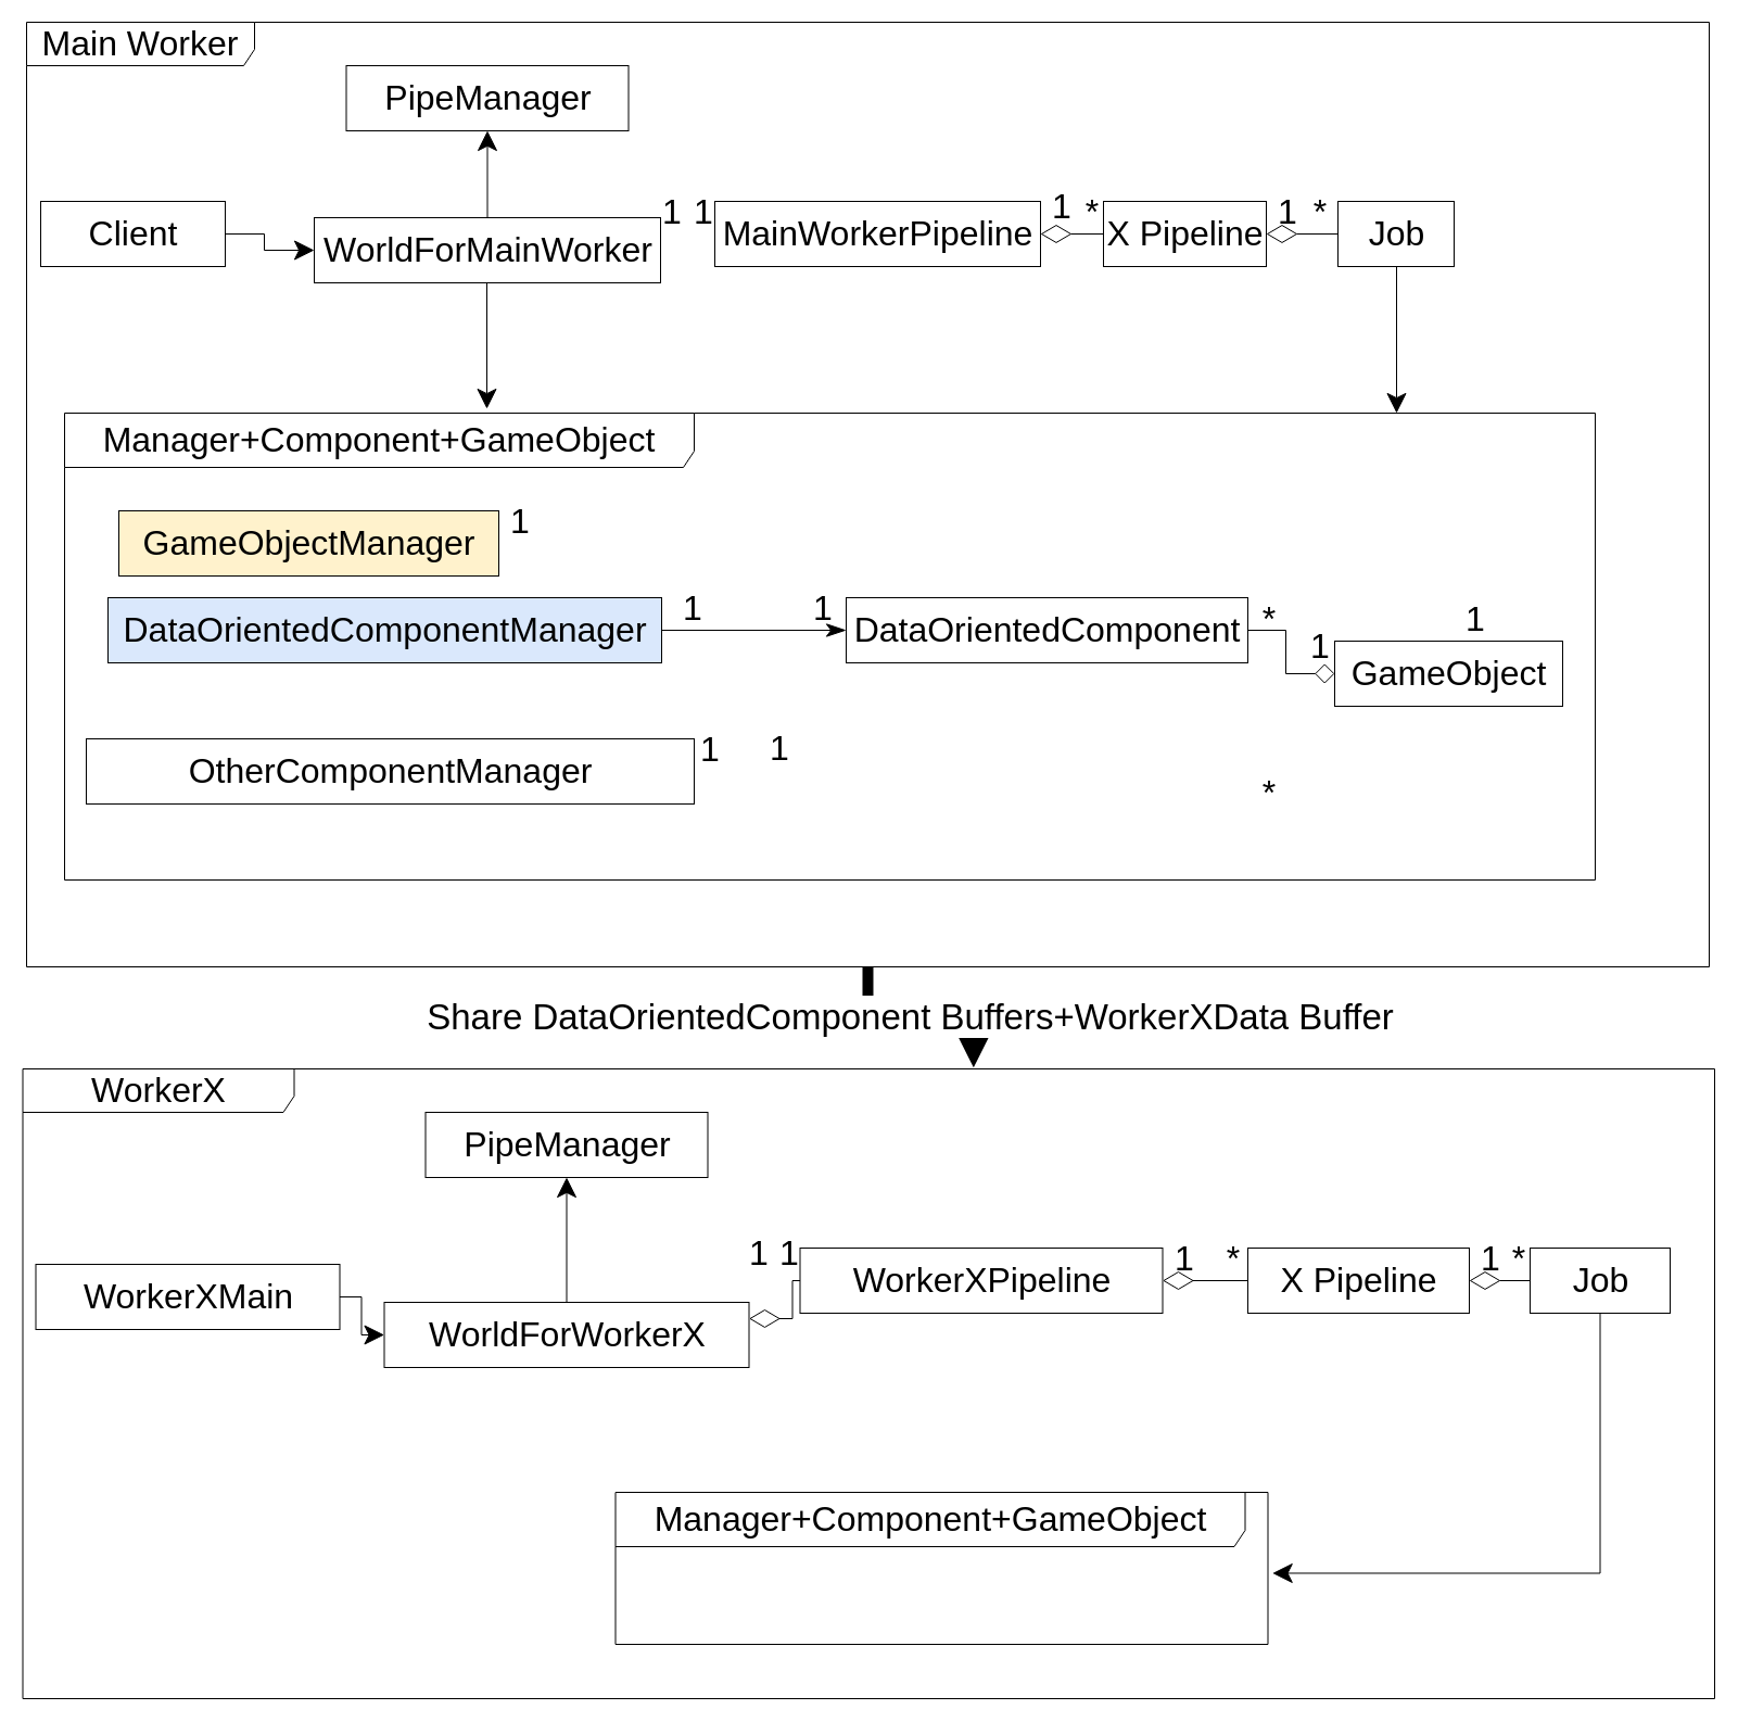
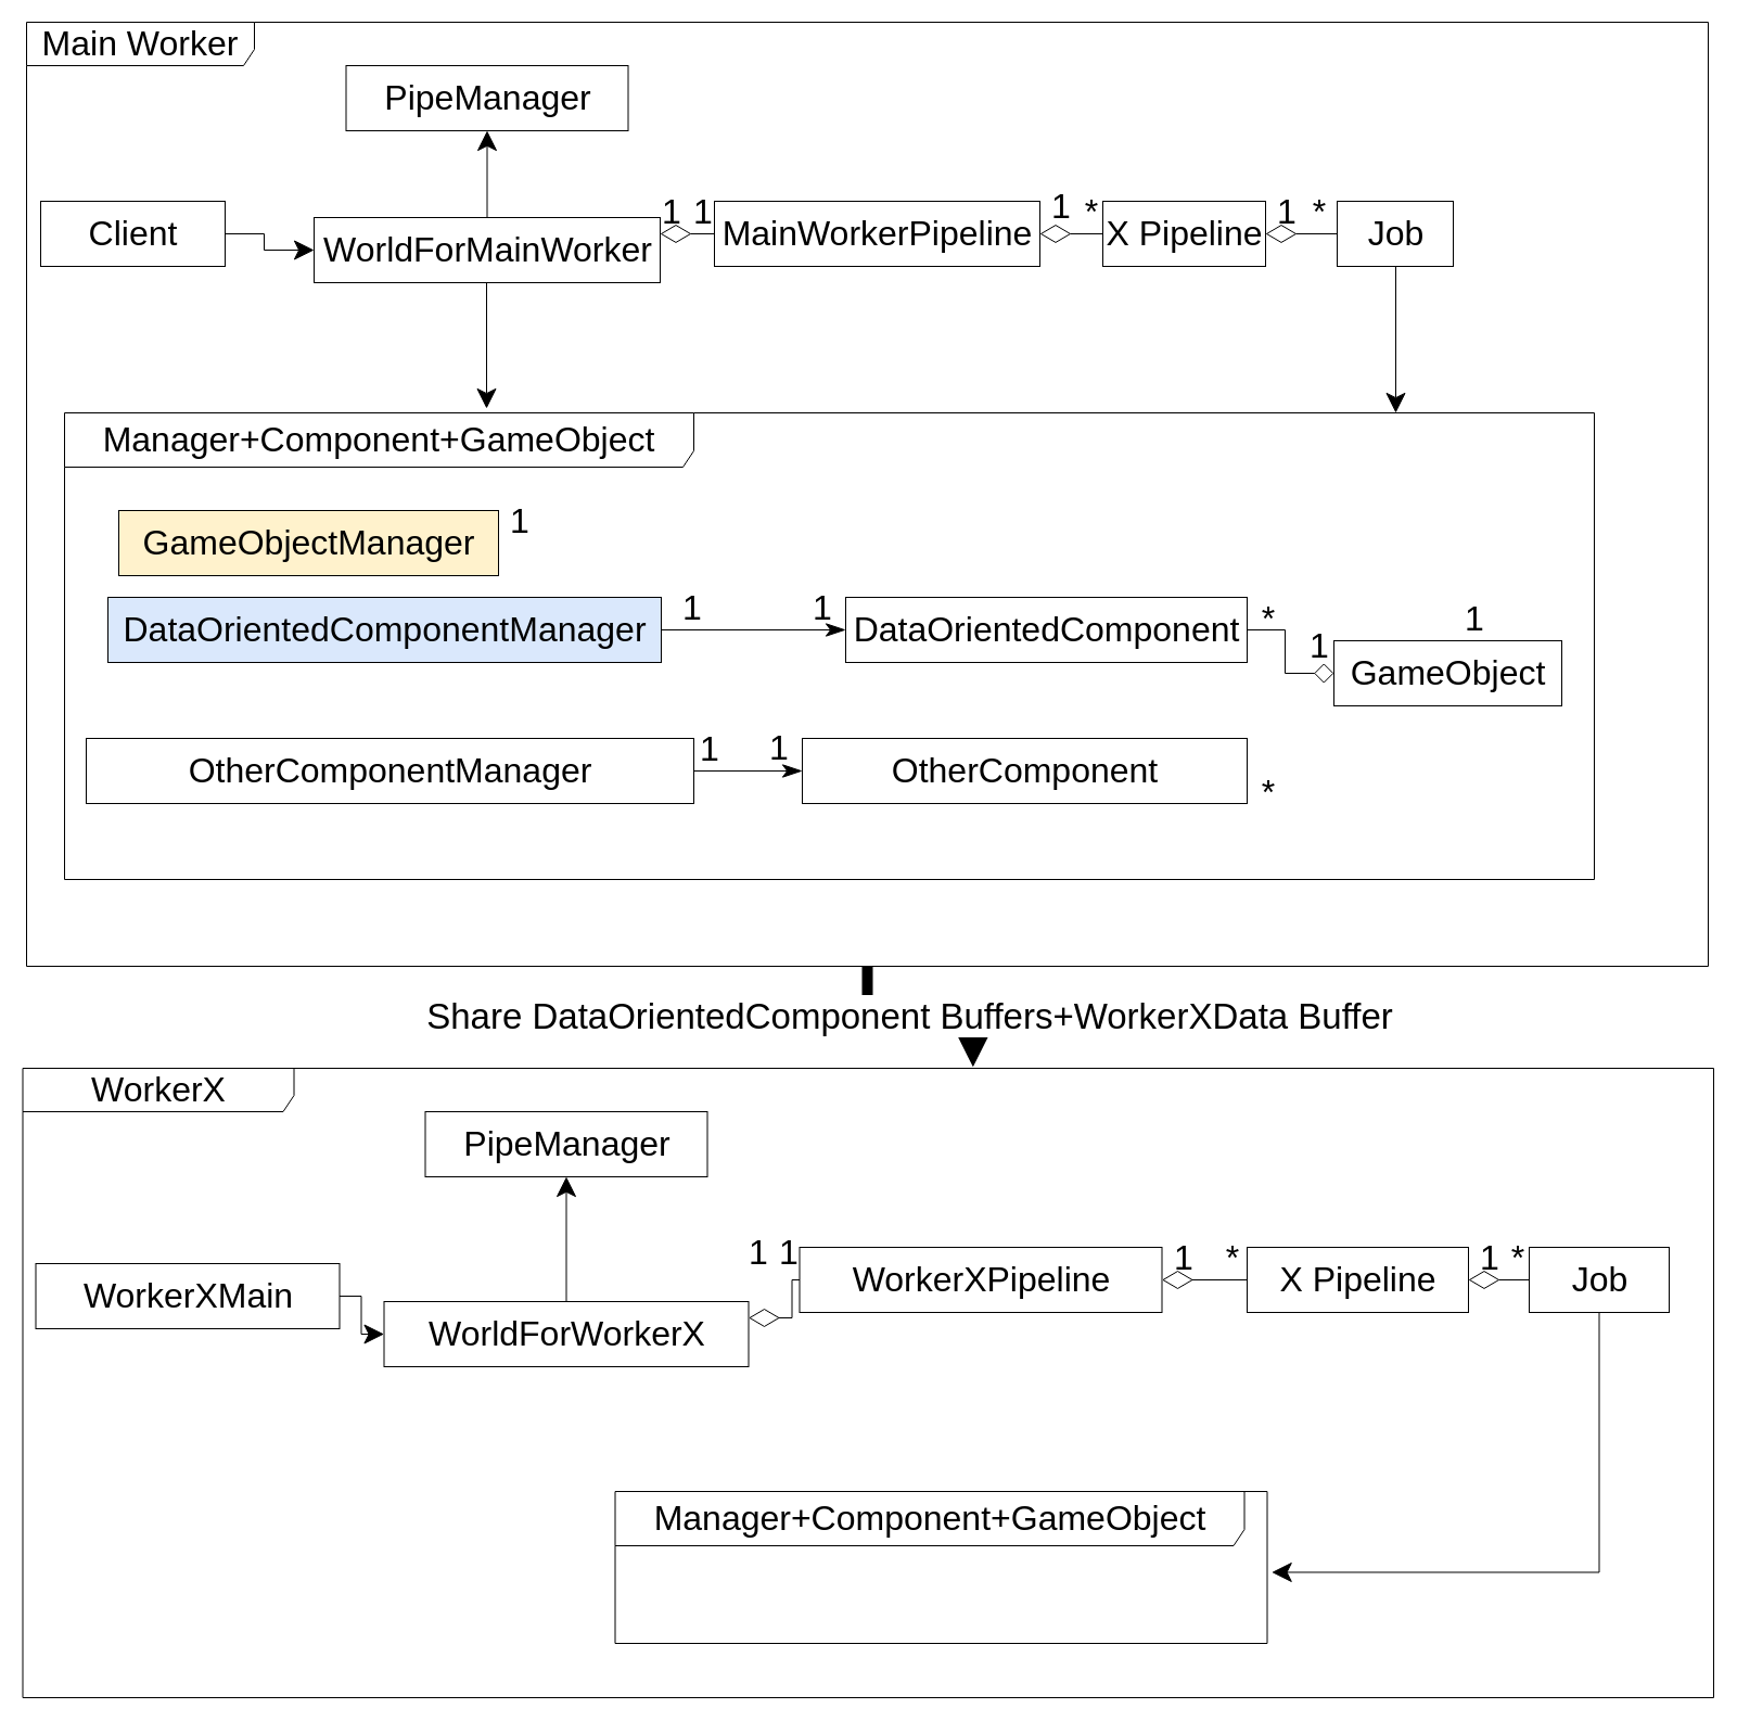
  <mxCell id="0" />
  <mxCell id="1" parent="0" />
  <mxCell id="2" style="edgeStyle=orthogonalEdgeStyle;rounded=0;orthogonalLoop=1;jettySize=auto;html=1;entryX=0.562;entryY=-0.002;entryDx=0;entryDy=0;entryPerimeter=0;startSize=16;endSize=16;strokeWidth=10;" parent="1" source="4" target="14" edge="1"><mxGeometry relative="1" as="geometry" /></mxCell>
  <mxCell id="3" value="&lt;font style=&quot;font-size: 33px&quot;&gt;Share DataOrientedComponent Buffers+WorkerXData Buffer&lt;/font&gt;" style="edgeLabel;html=1;align=center;verticalAlign=middle;resizable=0;points=[];" parent="2" vertex="1" connectable="0"><mxGeometry x="-0.168" y="-7" relative="1" as="geometry"><mxPoint x="1" y="-4" as="offset" /></mxGeometry></mxCell>
  <mxCell id="4" value="Main Worker" style="shape=umlFrame;whiteSpace=wrap;html=1;width=210;height=40;fontSize=32;" parent="1" vertex="1"><mxGeometry x="24" y="20" width="1550" height="870" as="geometry" /></mxCell>
  <mxCell id="5" value="" style="edgeStyle=orthogonalEdgeStyle;rounded=0;orthogonalLoop=1;jettySize=auto;html=1;endSize=16;startSize=16;" parent="1" source="6" target="10" edge="1"><mxGeometry relative="1" as="geometry" /></mxCell>
  <mxCell id="6" value="Client" style="html=1;fontSize=32;" parent="1" vertex="1"><mxGeometry x="37" y="185" width="170" height="60" as="geometry" /></mxCell>
  <mxCell id="7" value="" style="edgeStyle=orthogonalEdgeStyle;rounded=0;orthogonalLoop=1;jettySize=auto;html=1;endSize=16;startSize=16;" parent="1" source="10" target="11" edge="1"><mxGeometry relative="1" as="geometry" /></mxCell>
+ <mxCell id="8" value="" style="edgeStyle=orthogonalEdgeStyle;rounded=0;orthogonalLoop=1;jettySize=auto;html=1;endSize=26;startSize=26;startArrow=diamondThin;startFill=0;endArrow=none;endFill=0;exitX=1;exitY=0.25;exitDx=0;exitDy=0;" parent="1" source="10" target="13" edge="1"><mxGeometry relative="1" as="geometry" /></mxCell>
  <mxCell id="9" style="edgeStyle=orthogonalEdgeStyle;rounded=0;orthogonalLoop=1;jettySize=auto;html=1;endSize=16;startSize=16;" parent="1" source="10" edge="1"><mxGeometry relative="1" as="geometry"><mxPoint x="448" y="376" as="targetPoint" /></mxGeometry></mxCell>
  <mxCell id="10" value="WorldForMainWorker" style="html=1;fontSize=32;" parent="1" vertex="1"><mxGeometry x="289" y="200" width="319" height="60" as="geometry" /></mxCell>
  <mxCell id="11" value="PipeManager" style="html=1;fontSize=32;" parent="1" vertex="1"><mxGeometry x="318.5" y="60" width="260" height="60" as="geometry" /></mxCell>
  <mxCell id="12" style="edgeStyle=orthogonalEdgeStyle;rounded=0;orthogonalLoop=1;jettySize=auto;html=1;startSize=26;endSize=26;startArrow=diamondThin;startFill=0;endArrow=none;endFill=0;" edge="1" parent="1" source="13" target="52"><mxGeometry relative="1" as="geometry" /></mxCell>
  <mxCell id="13" value="MainWorkerPipeline" style="html=1;fontSize=32;" parent="1" vertex="1"><mxGeometry x="658" y="185" width="300" height="60" as="geometry" /></mxCell>
  <mxCell id="14" value="WorkerX" style="shape=umlFrame;whiteSpace=wrap;html=1;width=250;height=40;fontSize=32;" parent="1" vertex="1"><mxGeometry x="20.5" y="984" width="1558.5" height="580" as="geometry" /></mxCell>
  <mxCell id="15" value="&lt;font style=&quot;font-size: 32px&quot;&gt;Manager+&lt;/font&gt;Component+GameObject" style="shape=umlFrame;whiteSpace=wrap;html=1;width=580;height=50;fontSize=32;" parent="1" vertex="1"><mxGeometry x="566.5" y="1374" width="601" height="140" as="geometry" /></mxCell>
  <mxCell id="16" value="" style="edgeStyle=orthogonalEdgeStyle;rounded=0;orthogonalLoop=1;jettySize=auto;html=1;endSize=16;startSize=16;" parent="1" source="17" target="20" edge="1"><mxGeometry relative="1" as="geometry" /></mxCell>
  <mxCell id="17" value="WorkerXMain" style="html=1;fontSize=32;" parent="1" vertex="1"><mxGeometry x="32.5" y="1164" width="280" height="60" as="geometry" /></mxCell>
  <mxCell id="18" value="" style="edgeStyle=orthogonalEdgeStyle;rounded=0;orthogonalLoop=1;jettySize=auto;html=1;endSize=16;startSize=16;" parent="1" source="20" target="21" edge="1"><mxGeometry relative="1" as="geometry" /></mxCell>
  <mxCell id="19" value="" style="edgeStyle=orthogonalEdgeStyle;rounded=0;orthogonalLoop=1;jettySize=auto;html=1;endSize=26;startSize=26;startArrow=diamondThin;startFill=0;endArrow=none;endFill=0;exitX=1;exitY=0.25;exitDx=0;exitDy=0;" parent="1" source="20" target="23" edge="1"><mxGeometry relative="1" as="geometry" /></mxCell>
  <mxCell id="20" value="WorldForWorkerX" style="html=1;fontSize=32;" parent="1" vertex="1"><mxGeometry x="353.5" y="1199" width="336" height="60" as="geometry" /></mxCell>
  <mxCell id="21" value="PipeManager" style="html=1;fontSize=32;" parent="1" vertex="1"><mxGeometry x="391.5" y="1024" width="260" height="60" as="geometry" /></mxCell>
  <mxCell id="22" style="edgeStyle=orthogonalEdgeStyle;rounded=0;orthogonalLoop=1;jettySize=auto;html=1;entryX=0;entryY=0.5;entryDx=0;entryDy=0;startArrow=diamondThin;startFill=0;endArrow=none;endFill=0;startSize=26;endSize=26;" edge="1" parent="1" source="23" target="55"><mxGeometry relative="1" as="geometry" /></mxCell>
  <mxCell id="23" value="WorkerXPipeline" style="html=1;fontSize=32;" parent="1" vertex="1"><mxGeometry x="736.5" y="1149" width="334" height="60" as="geometry" /></mxCell>
  <mxCell id="24" style="edgeStyle=orthogonalEdgeStyle;rounded=0;orthogonalLoop=1;jettySize=auto;html=1;entryX=1.007;entryY=0.532;entryDx=0;entryDy=0;entryPerimeter=0;startSize=16;endSize=16;strokeWidth=1;exitX=0.5;exitY=1;exitDx=0;exitDy=0;" parent="1" source="56" target="15" edge="1"><mxGeometry relative="1" as="geometry"><Array as="points"><mxPoint x="1474" y="1449" /></Array><mxPoint x="1300.5" y="1144" as="sourcePoint" /></mxGeometry></mxCell>
  <mxCell id="25" value="&lt;font style=&quot;font-size: 32px&quot;&gt;Manager+&lt;/font&gt;Component+GameObject" style="shape=umlFrame;whiteSpace=wrap;html=1;width=580;height=50;fontSize=32;" parent="1" vertex="1"><mxGeometry x="59" y="380" width="1410" height="430" as="geometry" /></mxCell>
  <mxCell id="26" style="edgeStyle=orthogonalEdgeStyle;rounded=0;orthogonalLoop=1;jettySize=auto;html=1;entryX=0;entryY=0.5;entryDx=0;entryDy=0;startArrow=none;startFill=0;endArrow=classicThin;endFill=1;startSize=16;endSize=16;" parent="1" source="27" target="30" edge="1"><mxGeometry relative="1" as="geometry" /></mxCell>
  <mxCell id="27" value="DataOrientedComponentManager" style="html=1;fontSize=32;fillColor=#dae8fc;" parent="1" vertex="1"><mxGeometry x="99" y="550" width="510" height="60" as="geometry" /></mxCell>
+ <mxCell id="28" style="edgeStyle=orthogonalEdgeStyle;rounded=0;orthogonalLoop=1;jettySize=auto;html=1;entryX=0;entryY=0.5;entryDx=0;entryDy=0;startArrow=none;startFill=0;endArrow=classicThin;endFill=1;startSize=16;endSize=16;" parent="1" source="29" target="32" edge="1"><mxGeometry relative="1" as="geometry" /></mxCell>
  <mxCell id="29" value="OtherComponentManager" style="html=1;fontSize=32;" parent="1" vertex="1"><mxGeometry x="79" y="680" width="560" height="60" as="geometry" /></mxCell>
  <mxCell id="30" value="DataOrientedComponent" style="html=1;fontSize=32;" parent="1" vertex="1"><mxGeometry x="779" y="550" width="370" height="60" as="geometry" /></mxCell>
  <mxCell id="31" value="GameObjectManager" style="html=1;fontSize=32;fillColor=#fff2cc;" parent="1" vertex="1"><mxGeometry x="109" y="470" width="350" height="60" as="geometry" /></mxCell>
+ <mxCell id="32" value="OtherComponent" style="html=1;fontSize=32;" parent="1" vertex="1"><mxGeometry x="739" y="680" width="410" height="60" as="geometry" /></mxCell>
  <mxCell id="33" style="edgeStyle=orthogonalEdgeStyle;rounded=0;orthogonalLoop=1;jettySize=auto;html=1;entryX=1;entryY=0.5;entryDx=0;entryDy=0;startArrow=diamond;startFill=0;endArrow=none;endFill=0;startSize=16;endSize=16;" parent="1" source="34" target="30" edge="1"><mxGeometry relative="1" as="geometry" /></mxCell>
  <mxCell id="34" value="GameObject" style="html=1;fontSize=32;" parent="1" vertex="1"><mxGeometry x="1229" y="590" width="210" height="60" as="geometry" /></mxCell>
  <mxCell id="35" style="edgeStyle=orthogonalEdgeStyle;rounded=0;orthogonalLoop=1;jettySize=auto;html=1;startSize=16;endSize=16;exitX=0.5;exitY=1;exitDx=0;exitDy=0;" parent="1" source="53" edge="1"><mxGeometry relative="1" as="geometry"><Array as="points"><mxPoint x="1286" y="380" /></Array><mxPoint x="1216" y="180" as="sourcePoint" /><mxPoint x="1286" y="380" as="targetPoint" /></mxGeometry></mxCell>
  <mxCell id="36" value="&lt;font style=&quot;font-size: 32px&quot;&gt;1&lt;/font&gt;" style="text;html=1;strokeColor=none;fillColor=none;align=center;verticalAlign=middle;whiteSpace=wrap;rounded=0;" parent="1" vertex="1"><mxGeometry x="599" y="185" width="40" height="20" as="geometry" /></mxCell>
  <mxCell id="37" value="&lt;font style=&quot;font-size: 32px&quot;&gt;1&lt;/font&gt;" style="text;html=1;strokeColor=none;fillColor=none;align=center;verticalAlign=middle;whiteSpace=wrap;rounded=0;" parent="1" vertex="1"><mxGeometry x="628" y="185" width="40" height="20" as="geometry" /></mxCell>
  <mxCell id="38" value="&lt;font style=&quot;font-size: 32px&quot;&gt;1&lt;/font&gt;" style="text;html=1;strokeColor=none;fillColor=none;align=center;verticalAlign=middle;whiteSpace=wrap;rounded=0;" parent="1" vertex="1"><mxGeometry x="958" y="180" width="40" height="20" as="geometry" /></mxCell>
  <mxCell id="39" value="&lt;font style=&quot;font-size: 32px&quot;&gt;*&lt;/font&gt;" style="text;html=1;strokeColor=none;fillColor=none;align=center;verticalAlign=middle;whiteSpace=wrap;rounded=0;" parent="1" vertex="1"><mxGeometry x="986" y="185" width="40" height="20" as="geometry" /></mxCell>
  <mxCell id="40" value="&lt;font style=&quot;font-size: 32px&quot;&gt;1&lt;/font&gt;" style="text;html=1;strokeColor=none;fillColor=none;align=center;verticalAlign=middle;whiteSpace=wrap;rounded=0;" parent="1" vertex="1"><mxGeometry x="618" y="550" width="40" height="20" as="geometry" /></mxCell>
  <mxCell id="41" value="&lt;font style=&quot;font-size: 32px&quot;&gt;1&lt;/font&gt;" style="text;html=1;strokeColor=none;fillColor=none;align=center;verticalAlign=middle;whiteSpace=wrap;rounded=0;" parent="1" vertex="1"><mxGeometry x="738" y="550" width="40" height="20" as="geometry" /></mxCell>
  <mxCell id="42" value="&lt;font style=&quot;font-size: 32px&quot;&gt;1&lt;/font&gt;" style="text;html=1;strokeColor=none;fillColor=none;align=center;verticalAlign=middle;whiteSpace=wrap;rounded=0;" parent="1" vertex="1"><mxGeometry x="634" y="680" width="40" height="20" as="geometry" /></mxCell>
  <mxCell id="43" value="&lt;font style=&quot;font-size: 32px&quot;&gt;1&lt;/font&gt;" style="text;html=1;strokeColor=none;fillColor=none;align=center;verticalAlign=middle;whiteSpace=wrap;rounded=0;" parent="1" vertex="1"><mxGeometry x="698" y="679" width="40" height="20" as="geometry" /></mxCell>
  <mxCell id="44" value="&lt;font style=&quot;font-size: 32px&quot;&gt;1&lt;/font&gt;" style="text;html=1;strokeColor=none;fillColor=none;align=center;verticalAlign=middle;whiteSpace=wrap;rounded=0;" parent="1" vertex="1"><mxGeometry x="459" y="470" width="40" height="20" as="geometry" /></mxCell>
  <mxCell id="45" value="&lt;font style=&quot;font-size: 32px&quot;&gt;1&lt;/font&gt;" style="text;html=1;strokeColor=none;fillColor=none;align=center;verticalAlign=middle;whiteSpace=wrap;rounded=0;" parent="1" vertex="1"><mxGeometry x="1339" y="560" width="40" height="20" as="geometry" /></mxCell>
  <mxCell id="46" value="&lt;font style=&quot;font-size: 32px&quot;&gt;1&lt;/font&gt;" style="text;html=1;strokeColor=none;fillColor=none;align=center;verticalAlign=middle;whiteSpace=wrap;rounded=0;" parent="1" vertex="1"><mxGeometry x="1196" y="585" width="40" height="20" as="geometry" /></mxCell>
  <mxCell id="47" value="&lt;font style=&quot;font-size: 32px&quot;&gt;*&lt;/font&gt;" style="text;html=1;strokeColor=none;fillColor=none;align=center;verticalAlign=middle;whiteSpace=wrap;rounded=0;" parent="1" vertex="1"><mxGeometry x="1149" y="560" width="40" height="20" as="geometry" /></mxCell>
  <mxCell id="48" value="&lt;font style=&quot;font-size: 32px&quot;&gt;*&lt;/font&gt;" style="text;html=1;strokeColor=none;fillColor=none;align=center;verticalAlign=middle;whiteSpace=wrap;rounded=0;" parent="1" vertex="1"><mxGeometry x="1149" y="720" width="40" height="20" as="geometry" /></mxCell>
  <mxCell id="49" value="&lt;font style=&quot;font-size: 32px&quot;&gt;1&lt;/font&gt;" style="text;html=1;strokeColor=none;fillColor=none;align=center;verticalAlign=middle;whiteSpace=wrap;rounded=0;" parent="1" vertex="1"><mxGeometry x="678.5" y="1144" width="40" height="20" as="geometry" /></mxCell>
  <mxCell id="50" value="&lt;font style=&quot;font-size: 32px&quot;&gt;1&lt;/font&gt;" style="text;html=1;strokeColor=none;fillColor=none;align=center;verticalAlign=middle;whiteSpace=wrap;rounded=0;" parent="1" vertex="1"><mxGeometry x="706.5" y="1144" width="40" height="20" as="geometry" /></mxCell>
  <mxCell id="51" style="edgeStyle=orthogonalEdgeStyle;rounded=0;orthogonalLoop=1;jettySize=auto;html=1;entryX=0;entryY=0.5;entryDx=0;entryDy=0;startArrow=diamondThin;startFill=0;endArrow=none;endFill=0;startSize=26;endSize=26;" edge="1" parent="1" source="52" target="53"><mxGeometry relative="1" as="geometry" /></mxCell>
  <mxCell id="52" value="X Pipeline" style="html=1;fontSize=32;" vertex="1" parent="1"><mxGeometry x="1016" y="185" width="150" height="60" as="geometry" /></mxCell>
  <mxCell id="53" value="Job" style="html=1;fontSize=32;" vertex="1" parent="1"><mxGeometry x="1232" y="185" width="107" height="60" as="geometry" /></mxCell>
  <mxCell id="54" style="edgeStyle=orthogonalEdgeStyle;rounded=0;orthogonalLoop=1;jettySize=auto;html=1;startArrow=diamondThin;startFill=0;endArrow=none;endFill=0;startSize=26;endSize=26;" edge="1" parent="1" source="55" target="56"><mxGeometry relative="1" as="geometry" /></mxCell>
  <mxCell id="55" value="X Pipeline" style="html=1;fontSize=32;" vertex="1" parent="1"><mxGeometry x="1149" y="1149" width="204" height="60" as="geometry" /></mxCell>
  <mxCell id="56" value="Job" style="html=1;fontSize=32;" vertex="1" parent="1"><mxGeometry x="1409" y="1149" width="129" height="60" as="geometry" /></mxCell>
  <mxCell id="57" value="&lt;font style=&quot;font-size: 32px&quot;&gt;1&lt;/font&gt;" style="text;html=1;strokeColor=none;fillColor=none;align=center;verticalAlign=middle;whiteSpace=wrap;rounded=0;" vertex="1" parent="1"><mxGeometry x="1166" y="185" width="40" height="20" as="geometry" /></mxCell>
  <mxCell id="58" value="&lt;font style=&quot;font-size: 32px&quot;&gt;*&lt;/font&gt;" style="text;html=1;strokeColor=none;fillColor=none;align=center;verticalAlign=middle;whiteSpace=wrap;rounded=0;" vertex="1" parent="1"><mxGeometry x="1196" y="185" width="40" height="20" as="geometry" /></mxCell>
  <mxCell id="59" value="&lt;font style=&quot;font-size: 32px&quot;&gt;1&lt;/font&gt;" style="text;html=1;strokeColor=none;fillColor=none;align=center;verticalAlign=middle;whiteSpace=wrap;rounded=0;" vertex="1" parent="1"><mxGeometry x="1070.5" y="1149" width="40" height="20" as="geometry" /></mxCell>
  <mxCell id="60" value="&lt;font style=&quot;font-size: 32px&quot;&gt;*&lt;/font&gt;" style="text;html=1;strokeColor=none;fillColor=none;align=center;verticalAlign=middle;whiteSpace=wrap;rounded=0;" vertex="1" parent="1"><mxGeometry x="1116" y="1149" width="40" height="20" as="geometry" /></mxCell>
  <mxCell id="61" value="&lt;font style=&quot;font-size: 32px&quot;&gt;1&lt;/font&gt;" style="text;html=1;strokeColor=none;fillColor=none;align=center;verticalAlign=middle;whiteSpace=wrap;rounded=0;" vertex="1" parent="1"><mxGeometry x="1353" y="1149" width="40" height="20" as="geometry" /></mxCell>
  <mxCell id="62" value="&lt;font style=&quot;font-size: 32px&quot;&gt;*&lt;/font&gt;" style="text;html=1;strokeColor=none;fillColor=none;align=center;verticalAlign=middle;whiteSpace=wrap;rounded=0;" vertex="1" parent="1"><mxGeometry x="1379" y="1149" width="40" height="20" as="geometry" /></mxCell>
